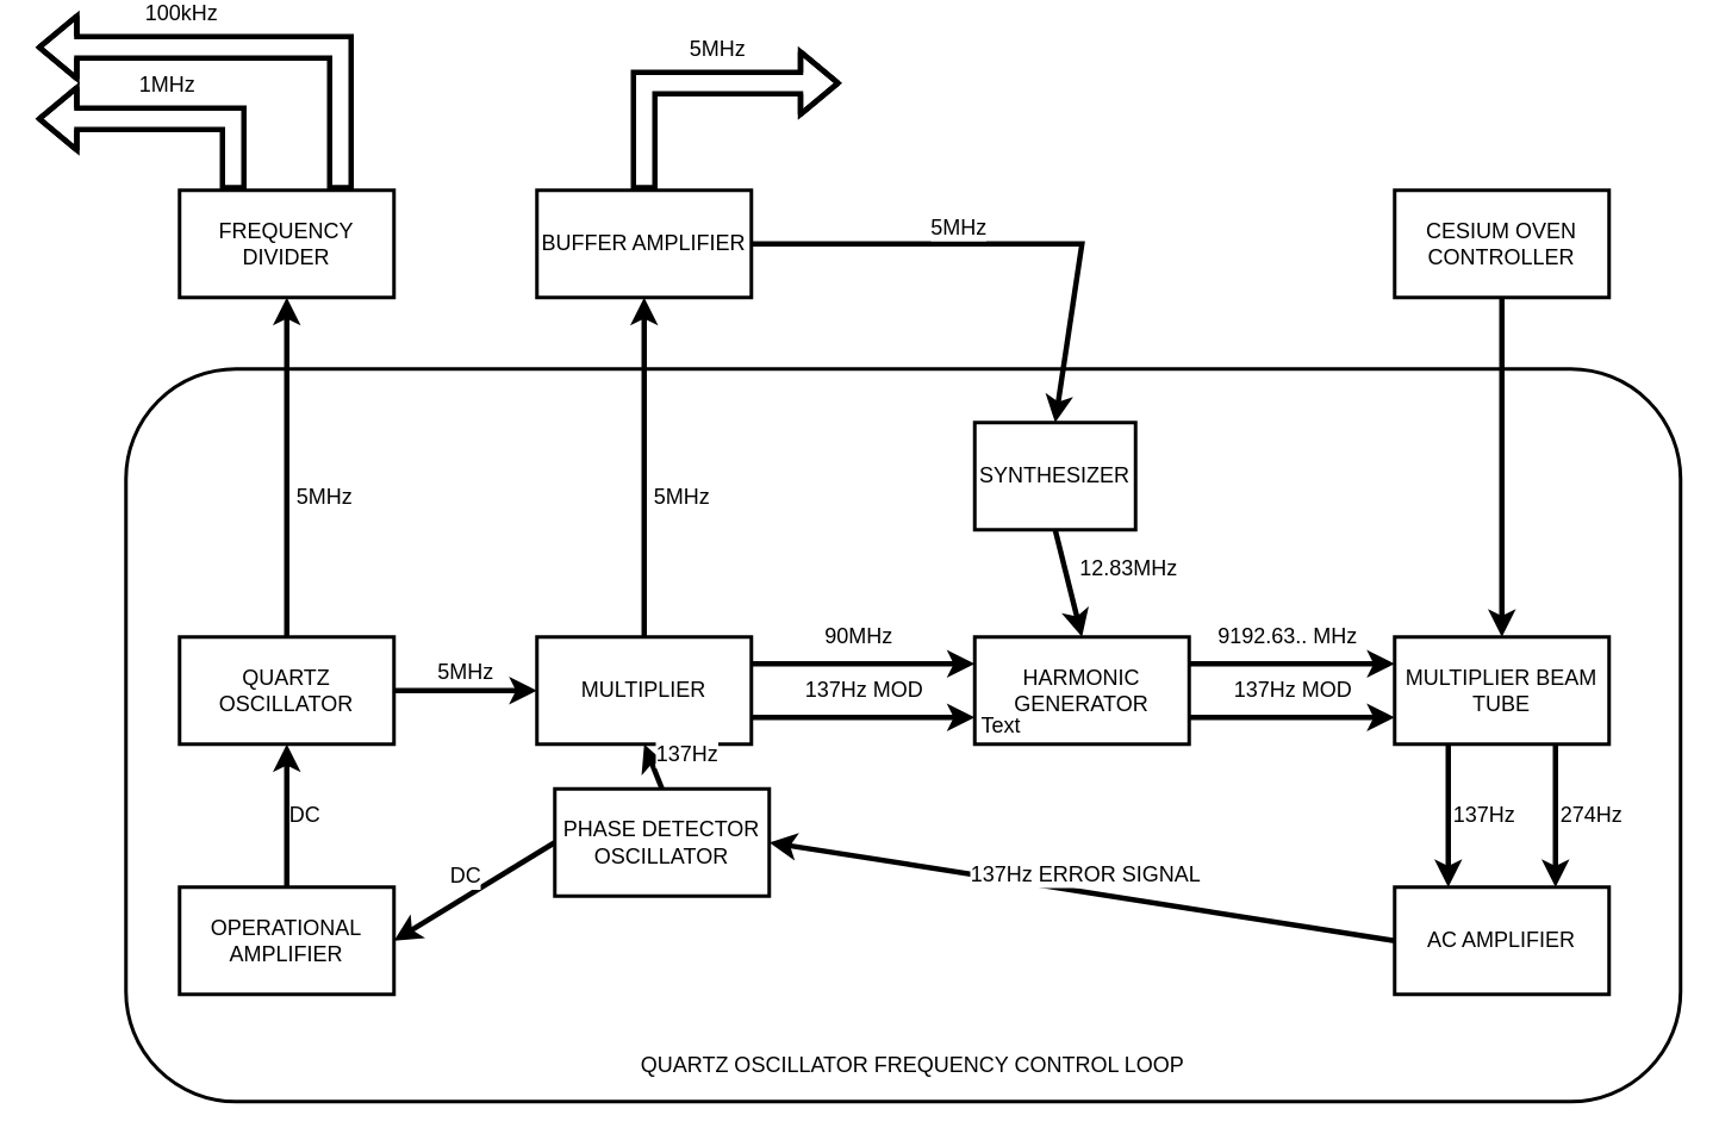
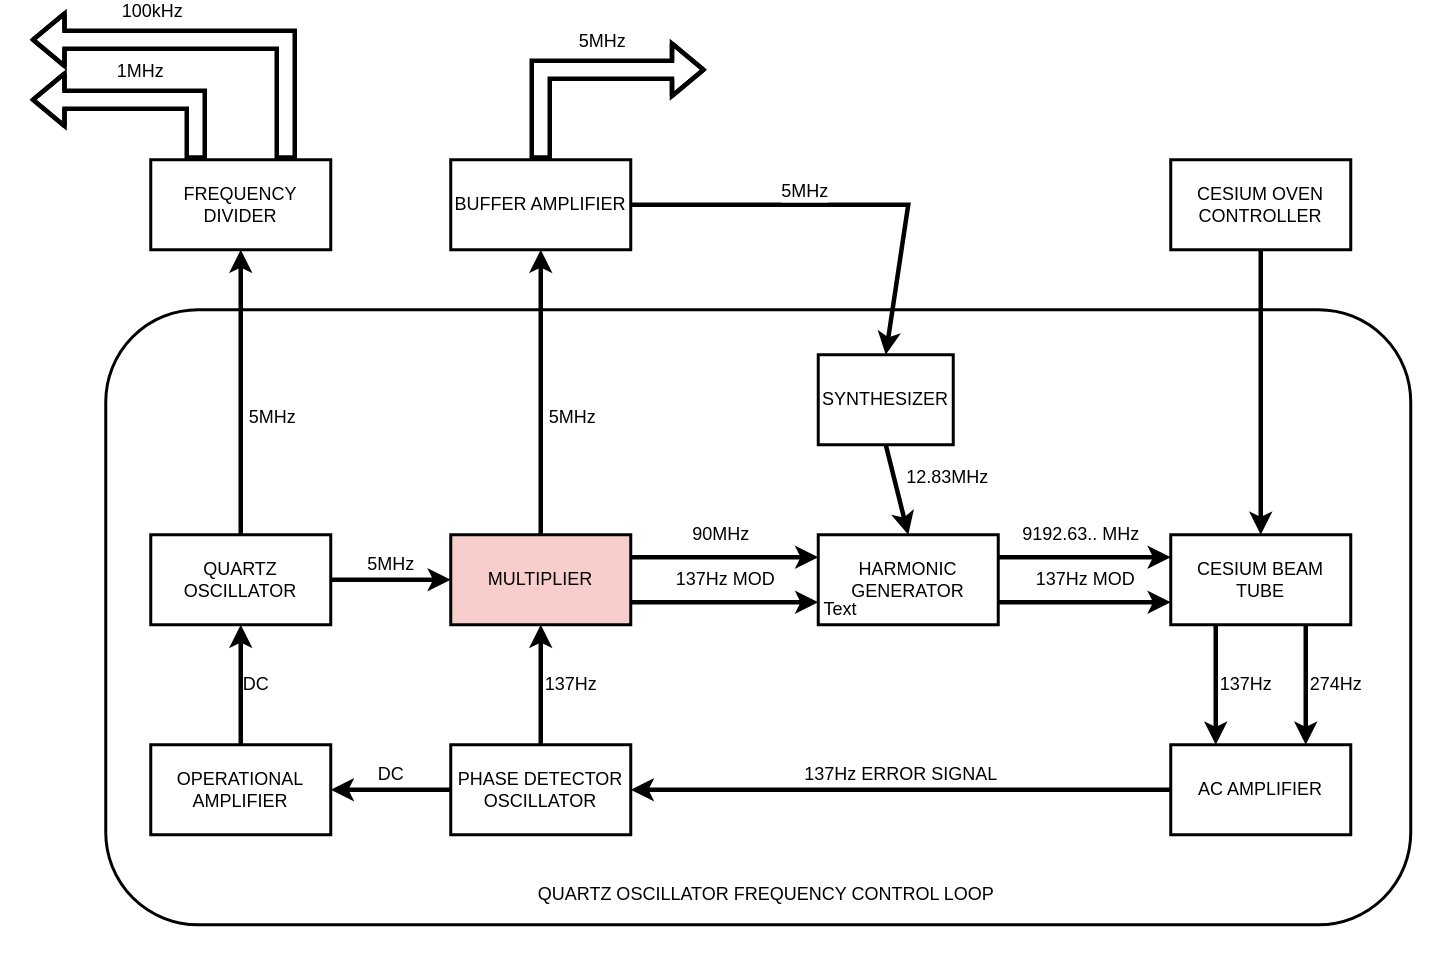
  <mxCell id="0" />
  <mxCell id="1" parent="0" />
  <mxCell id="2" value="" style="rounded=1;whiteSpace=wrap;html=1;fontSize=12;strokeWidth=2;" vertex="1" parent="1"><mxGeometry x="70" y="200" width="870" height="410" as="geometry" /></mxCell>
  <mxCell id="3" value="QUARTZ OSCILLATOR" style="rounded=0;whiteSpace=wrap;html=1;strokeWidth=2;" vertex="1" parent="1"><mxGeometry x="100" y="350" width="120" height="60" as="geometry" /></mxCell>
- <mxCell id="4" value="MULTIPLIER" style="rounded=0;whiteSpace=wrap;html=1;strokeWidth=2;" vertex="1" parent="1"><mxGeometry x="300" y="350" width="120" height="60" as="geometry" /></mxCell>
+ <mxCell id="4" value="MULTIPLIER" style="rounded=0;whiteSpace=wrap;html=1;strokeWidth=2;fillColor=#f8cecc;" vertex="1" parent="1"><mxGeometry x="300" y="350" width="120" height="60" as="geometry" /></mxCell>
  <mxCell id="5" value="&lt;font style=&quot;font-size: 12px&quot;&gt;5MHz&lt;/font&gt;" style="endArrow=classic;html=1;strokeWidth=3;entryX=0;entryY=0.5;entryDx=0;entryDy=0;exitX=1;exitY=0.5;exitDx=0;exitDy=0;" edge="1" parent="1" source="3" target="4"><mxGeometry y="10" width="50" height="50" relative="1" as="geometry"><mxPoint x="230" y="490" as="sourcePoint" /><mxPoint x="280" y="440" as="targetPoint" /><mxPoint as="offset" /></mxGeometry></mxCell>
  <mxCell id="6" value="HARMONIC GENERATOR" style="rounded=0;whiteSpace=wrap;html=1;strokeWidth=2;" vertex="1" parent="1"><mxGeometry x="545" y="350" width="120" height="60" as="geometry" /></mxCell>
  <mxCell id="7" value="137Hz MOD" style="endArrow=classic;html=1;strokeWidth=3;exitX=1;exitY=0.75;exitDx=0;exitDy=0;entryX=0;entryY=0.75;entryDx=0;entryDy=0;fontSize=12;" edge="1" parent="1" source="4" target="6"><mxGeometry y="15" width="50" height="50" relative="1" as="geometry"><mxPoint x="430" y="350" as="sourcePoint" /><mxPoint x="480" y="300" as="targetPoint" /><mxPoint as="offset" /></mxGeometry></mxCell>
  <mxCell id="8" value="90MHz" style="endArrow=classic;html=1;fontSize=12;strokeWidth=3;exitX=1;exitY=0.25;exitDx=0;exitDy=0;entryX=0;entryY=0.25;entryDx=0;entryDy=0;" edge="1" parent="1" source="4" target="6"><mxGeometry x="-0.04" y="15" width="50" height="50" relative="1" as="geometry"><mxPoint x="470" y="340" as="sourcePoint" /><mxPoint x="520" y="290" as="targetPoint" /><mxPoint as="offset" /></mxGeometry></mxCell>
- <mxCell id="9" value="MULTIPLIER BEAM TUBE" style="rounded=0;whiteSpace=wrap;html=1;fontSize=12;strokeWidth=2;" vertex="1" parent="1"><mxGeometry x="780" y="350" width="120" height="60" as="geometry" /></mxCell>
+ <mxCell id="9" value="CESIUM BEAM TUBE" style="rounded=0;whiteSpace=wrap;html=1;fontSize=12;strokeWidth=2;" vertex="1" parent="1"><mxGeometry x="780" y="350" width="120" height="60" as="geometry" /></mxCell>
  <mxCell id="10" value="137Hz MOD" style="endArrow=classic;html=1;strokeWidth=3;entryX=0;entryY=0.75;entryDx=0;entryDy=0;fontSize=12;exitX=1;exitY=0.75;exitDx=0;exitDy=0;" edge="1" parent="1" source="6" target="9"><mxGeometry y="15" width="50" height="50" relative="1" as="geometry"><mxPoint x="680" y="390" as="sourcePoint" /><mxPoint x="555" y="405" as="targetPoint" /><mxPoint as="offset" /></mxGeometry></mxCell>
  <mxCell id="11" value="9192.63.. MHz" style="endArrow=classic;html=1;fontSize=12;strokeWidth=3;exitX=1;exitY=0.25;exitDx=0;exitDy=0;entryX=0;entryY=0.25;entryDx=0;entryDy=0;" edge="1" parent="1" source="6" target="9"><mxGeometry x="-0.043" y="15" width="50" height="50" relative="1" as="geometry"><mxPoint x="720" y="330" as="sourcePoint" /><mxPoint x="770" y="280" as="targetPoint" /><mxPoint as="offset" /></mxGeometry></mxCell>
  <mxCell id="12" value="AC AMPLIFIER" style="rounded=0;whiteSpace=wrap;html=1;fontSize=12;strokeWidth=2;" vertex="1" parent="1"><mxGeometry x="780" y="490" width="120" height="60" as="geometry" /></mxCell>
  <mxCell id="13" value="137Hz" style="endArrow=classic;html=1;fontSize=12;strokeWidth=3;entryX=0.25;entryY=0;entryDx=0;entryDy=0;exitX=0.25;exitY=1;exitDx=0;exitDy=0;" edge="1" parent="1" source="9" target="12"><mxGeometry y="20" width="50" height="50" relative="1" as="geometry"><mxPoint x="530" y="440" as="sourcePoint" /><mxPoint x="580" y="390" as="targetPoint" /><mxPoint as="offset" /></mxGeometry></mxCell>
  <mxCell id="14" value="274Hz" style="endArrow=classic;html=1;fontSize=12;strokeWidth=3;exitX=0.75;exitY=1;exitDx=0;exitDy=0;entryX=0.75;entryY=0;entryDx=0;entryDy=0;" edge="1" parent="1" source="9" target="12"><mxGeometry y="20" width="50" height="50" relative="1" as="geometry"><mxPoint x="920" y="490" as="sourcePoint" /><mxPoint x="970" y="440" as="targetPoint" /><mxPoint as="offset" /></mxGeometry></mxCell>
- <mxCell id="15" value="PHASE DETECTOR OSCILLATOR" style="rounded=0;whiteSpace=wrap;html=1;fontSize=12;strokeWidth=2;" vertex="1" parent="1"><mxGeometry x="310" y="435" width="120" height="60" as="geometry" /></mxCell>
+ <mxCell id="15" value="PHASE DETECTOR OSCILLATOR" style="rounded=0;whiteSpace=wrap;html=1;fontSize=12;strokeWidth=2;" vertex="1" parent="1"><mxGeometry x="300" y="490" width="120" height="60" as="geometry" /></mxCell>
  <mxCell id="16" value="137Hz ERROR SIGNAL" style="endArrow=classic;html=1;fontSize=12;strokeWidth=3;exitX=0;exitY=0.5;exitDx=0;exitDy=0;entryX=1;entryY=0.5;entryDx=0;entryDy=0;" edge="1" parent="1" source="12" target="15"><mxGeometry y="-10" width="50" height="50" relative="1" as="geometry"><mxPoint x="680" y="570" as="sourcePoint" /><mxPoint x="730" y="520" as="targetPoint" /><mxPoint as="offset" /></mxGeometry></mxCell>
  <mxCell id="17" value="OPERATIONAL AMPLIFIER" style="rounded=0;whiteSpace=wrap;html=1;fontSize=12;strokeWidth=2;" vertex="1" parent="1"><mxGeometry x="100" y="490" width="120" height="60" as="geometry" /></mxCell>
  <mxCell id="18" value="137Hz" style="endArrow=classic;html=1;fontSize=12;strokeWidth=3;entryX=0.5;entryY=1;entryDx=0;entryDy=0;exitX=0.5;exitY=0;exitDx=0;exitDy=0;" edge="1" parent="1" source="15" target="4"><mxGeometry y="-20" width="50" height="50" relative="1" as="geometry"><mxPoint x="480" y="490" as="sourcePoint" /><mxPoint x="530" y="440" as="targetPoint" /><mxPoint as="offset" /></mxGeometry></mxCell>
  <mxCell id="19" value="DC" style="endArrow=classic;html=1;fontSize=12;strokeWidth=3;entryX=1;entryY=0.5;entryDx=0;entryDy=0;exitX=0;exitY=0.5;exitDx=0;exitDy=0;" edge="1" parent="1" source="15" target="17"><mxGeometry y="-10" width="50" height="50" relative="1" as="geometry"><mxPoint x="240" y="600" as="sourcePoint" /><mxPoint x="290" y="550" as="targetPoint" /><mxPoint as="offset" /></mxGeometry></mxCell>
  <mxCell id="20" value="DC" style="endArrow=classic;html=1;fontSize=12;strokeWidth=3;entryX=0.5;entryY=1;entryDx=0;entryDy=0;exitX=0.5;exitY=0;exitDx=0;exitDy=0;" edge="1" parent="1" source="17" target="3"><mxGeometry y="-10" width="50" height="50" relative="1" as="geometry"><mxPoint x="150" y="480" as="sourcePoint" /><mxPoint x="200" y="430" as="targetPoint" /><mxPoint as="offset" /></mxGeometry></mxCell>
  <mxCell id="21" value="SYNTHESIZER" style="rounded=0;whiteSpace=wrap;html=1;fontSize=12;strokeWidth=2;" vertex="1" parent="1"><mxGeometry x="545" y="230" width="90" height="60" as="geometry" /></mxCell>
  <mxCell id="22" value="12.83MHz" style="endArrow=classic;html=1;fontSize=12;strokeWidth=3;exitX=0.5;exitY=1;exitDx=0;exitDy=0;entryX=0.5;entryY=0;entryDx=0;entryDy=0;" edge="1" parent="1" source="21" target="6"><mxGeometry y="35" width="50" height="50" relative="1" as="geometry"><mxPoint x="760" y="280" as="sourcePoint" /><mxPoint x="810" y="230" as="targetPoint" /><mxPoint as="offset" /></mxGeometry></mxCell>
  <mxCell id="23" value="Text" style="text;html=1;strokeColor=none;fillColor=none;align=center;verticalAlign=middle;whiteSpace=wrap;rounded=0;fontSize=12;" vertex="1" parent="1"><mxGeometry x="540" y="390" width="40" height="20" as="geometry" /></mxCell>
  <mxCell id="24" value="QUARTZ OSCILLATOR FREQUENCY CONTROL LOOP" style="text;html=1;align=center;verticalAlign=middle;resizable=0;points=[];autosize=1;strokeColor=none;fontSize=12;" vertex="1" parent="1"><mxGeometry x="350" y="580" width="320" height="20" as="geometry" /></mxCell>
  <mxCell id="25" value="FREQUENCY DIVIDER" style="rounded=0;whiteSpace=wrap;html=1;fontSize=12;strokeWidth=2;" vertex="1" parent="1"><mxGeometry x="100" y="100" width="120" height="60" as="geometry" /></mxCell>
  <mxCell id="26" value="" style="endArrow=classic;html=1;fontSize=12;strokeWidth=3;exitX=0.5;exitY=0;exitDx=0;exitDy=0;entryX=0.5;entryY=1;entryDx=0;entryDy=0;" edge="1" parent="1" source="3" target="25"><mxGeometry width="50" height="50" relative="1" as="geometry"><mxPoint x="290" y="170" as="sourcePoint" /><mxPoint x="340" y="120" as="targetPoint" /></mxGeometry></mxCell>
  <mxCell id="27" value="5MHz" style="edgeLabel;html=1;align=center;verticalAlign=middle;resizable=0;points=[];fontSize=12;" vertex="1" connectable="0" parent="26"><mxGeometry x="-0.168" y="-1" relative="1" as="geometry"><mxPoint x="19" as="offset" /></mxGeometry></mxCell>
  <mxCell id="28" value="BUFFER AMPLIFIER" style="rounded=0;whiteSpace=wrap;html=1;fontSize=12;strokeWidth=2;" vertex="1" parent="1"><mxGeometry x="300" y="100" width="120" height="60" as="geometry" /></mxCell>
  <mxCell id="29" value="" style="endArrow=classic;html=1;fontSize=12;strokeWidth=3;entryX=0.5;entryY=1;entryDx=0;entryDy=0;" edge="1" parent="1" source="4" target="28"><mxGeometry width="50" height="50" relative="1" as="geometry"><mxPoint x="170" y="360" as="sourcePoint" /><mxPoint x="170" y="170" as="targetPoint" /></mxGeometry></mxCell>
  <mxCell id="30" value="5MHz" style="edgeLabel;html=1;align=center;verticalAlign=middle;resizable=0;points=[];fontSize=12;" vertex="1" connectable="0" parent="29"><mxGeometry x="-0.168" y="-1" relative="1" as="geometry"><mxPoint x="19" as="offset" /></mxGeometry></mxCell>
  <mxCell id="31" value="" style="endArrow=classic;html=1;fontSize=12;strokeWidth=3;exitX=1;exitY=0.5;exitDx=0;exitDy=0;entryX=0.5;entryY=0;entryDx=0;entryDy=0;rounded=0;" edge="1" parent="1" source="28" target="21"><mxGeometry width="50" height="50" relative="1" as="geometry"><mxPoint x="560" y="150" as="sourcePoint" /><mxPoint x="610" y="100" as="targetPoint" /><Array as="points"><mxPoint x="605" y="130" /></Array></mxGeometry></mxCell>
  <mxCell id="32" value="5MHz" style="edgeLabel;html=1;align=center;verticalAlign=middle;resizable=0;points=[];fontSize=12;" vertex="1" connectable="0" parent="31"><mxGeometry x="-0.193" y="4" relative="1" as="geometry"><mxPoint y="-6" as="offset" /></mxGeometry></mxCell>
  <mxCell id="33" value="CESIUM OVEN CONTROLLER" style="rounded=0;whiteSpace=wrap;html=1;fontSize=12;strokeWidth=2;" vertex="1" parent="1"><mxGeometry x="780" y="100" width="120" height="60" as="geometry" /></mxCell>
  <mxCell id="34" value="" style="endArrow=classic;html=1;fontSize=12;strokeWidth=3;exitX=0.5;exitY=1;exitDx=0;exitDy=0;entryX=0.5;entryY=0;entryDx=0;entryDy=0;" edge="1" parent="1" source="33" target="9"><mxGeometry width="50" height="50" relative="1" as="geometry"><mxPoint x="990" y="190" as="sourcePoint" /><mxPoint x="1040" y="140" as="targetPoint" /></mxGeometry></mxCell>
  <mxCell id="35" value="" style="shape=flexArrow;endArrow=classic;html=1;fontSize=12;strokeWidth=3;exitX=0.25;exitY=0;exitDx=0;exitDy=0;rounded=0;" edge="1" parent="1" source="25"><mxGeometry width="50" height="50" relative="1" as="geometry"><mxPoint x="450" y="280" as="sourcePoint" /><mxPoint x="20" y="60" as="targetPoint" /><Array as="points"><mxPoint x="130" y="60" /></Array></mxGeometry></mxCell>
  <mxCell id="36" value="1MHz" style="edgeLabel;html=1;align=center;verticalAlign=middle;resizable=0;points=[];fontSize=12;" vertex="1" connectable="0" parent="35"><mxGeometry x="0.04" relative="1" as="geometry"><mxPoint y="-20" as="offset" /></mxGeometry></mxCell>
  <mxCell id="37" value="" style="shape=flexArrow;endArrow=classic;html=1;fontSize=12;strokeWidth=3;exitX=0.75;exitY=0;exitDx=0;exitDy=0;rounded=0;" edge="1" parent="1" source="25"><mxGeometry width="50" height="50" relative="1" as="geometry"><mxPoint x="180" y="70" as="sourcePoint" /><mxPoint x="20" y="20" as="targetPoint" /><Array as="points"><mxPoint x="190" y="20" /></Array></mxGeometry></mxCell>
  <mxCell id="38" value="100kHz" style="edgeLabel;html=1;align=center;verticalAlign=middle;resizable=0;points=[];fontSize=12;" vertex="1" connectable="0" parent="37"><mxGeometry x="0.072" relative="1" as="geometry"><mxPoint x="-36" y="-20" as="offset" /></mxGeometry></mxCell>
  <mxCell id="39" value="" style="shape=flexArrow;endArrow=classic;html=1;fontSize=12;strokeWidth=3;exitX=0.5;exitY=0;exitDx=0;exitDy=0;rounded=0;" edge="1" parent="1" source="28"><mxGeometry width="50" height="50" relative="1" as="geometry"><mxPoint x="340" y="90" as="sourcePoint" /><mxPoint x="470" y="40" as="targetPoint" /><Array as="points"><mxPoint x="360" y="40" /></Array></mxGeometry></mxCell>
  <mxCell id="40" value="5MHz" style="edgeLabel;html=1;align=center;verticalAlign=middle;resizable=0;points=[];fontSize=12;" vertex="1" connectable="0" parent="39"><mxGeometry x="0.2" relative="1" as="geometry"><mxPoint x="-2" y="-20" as="offset" /></mxGeometry></mxCell>
